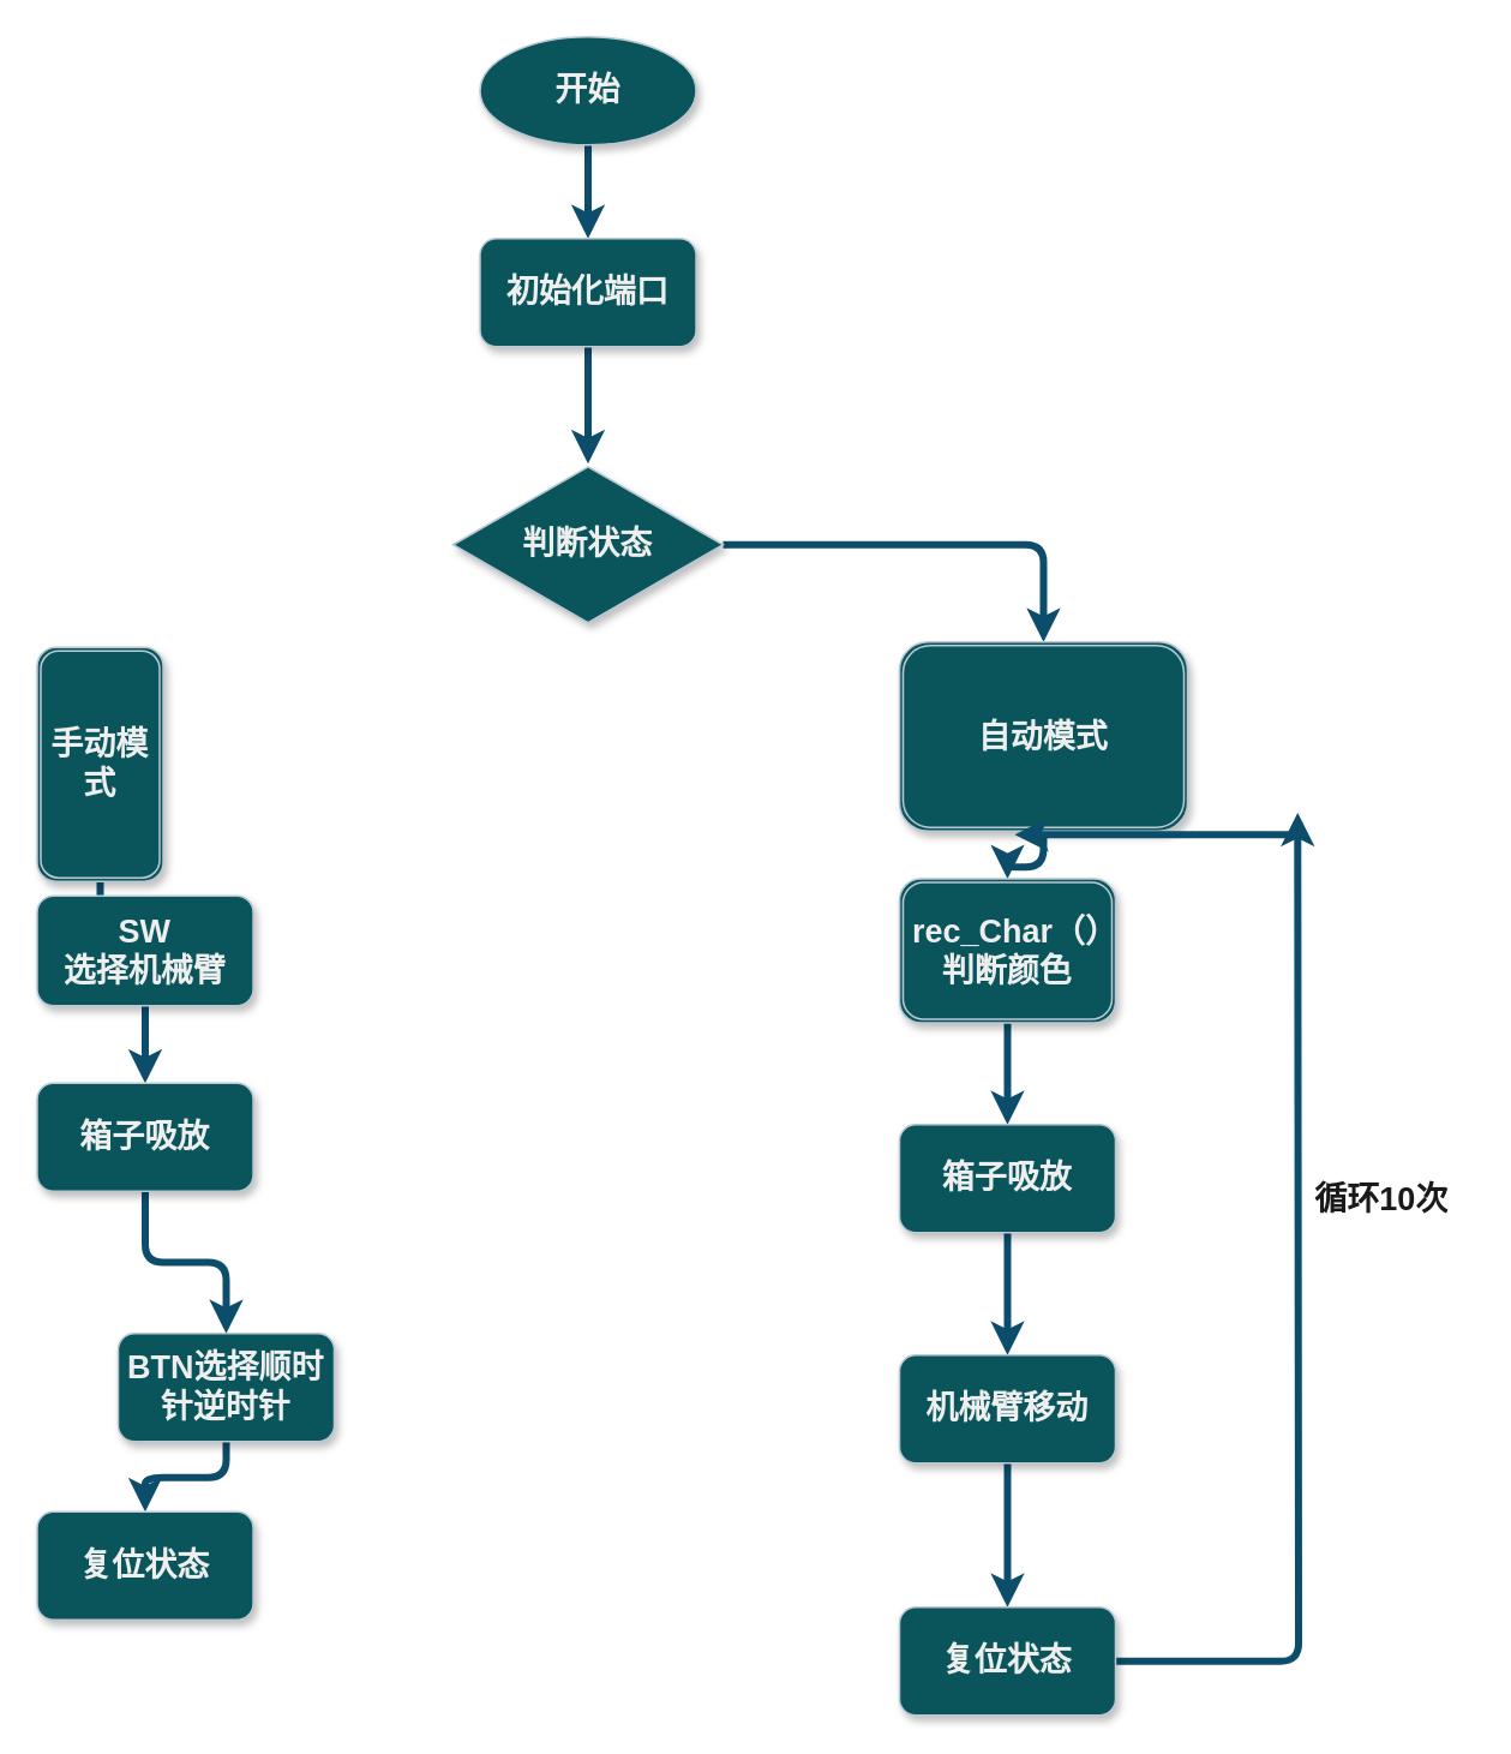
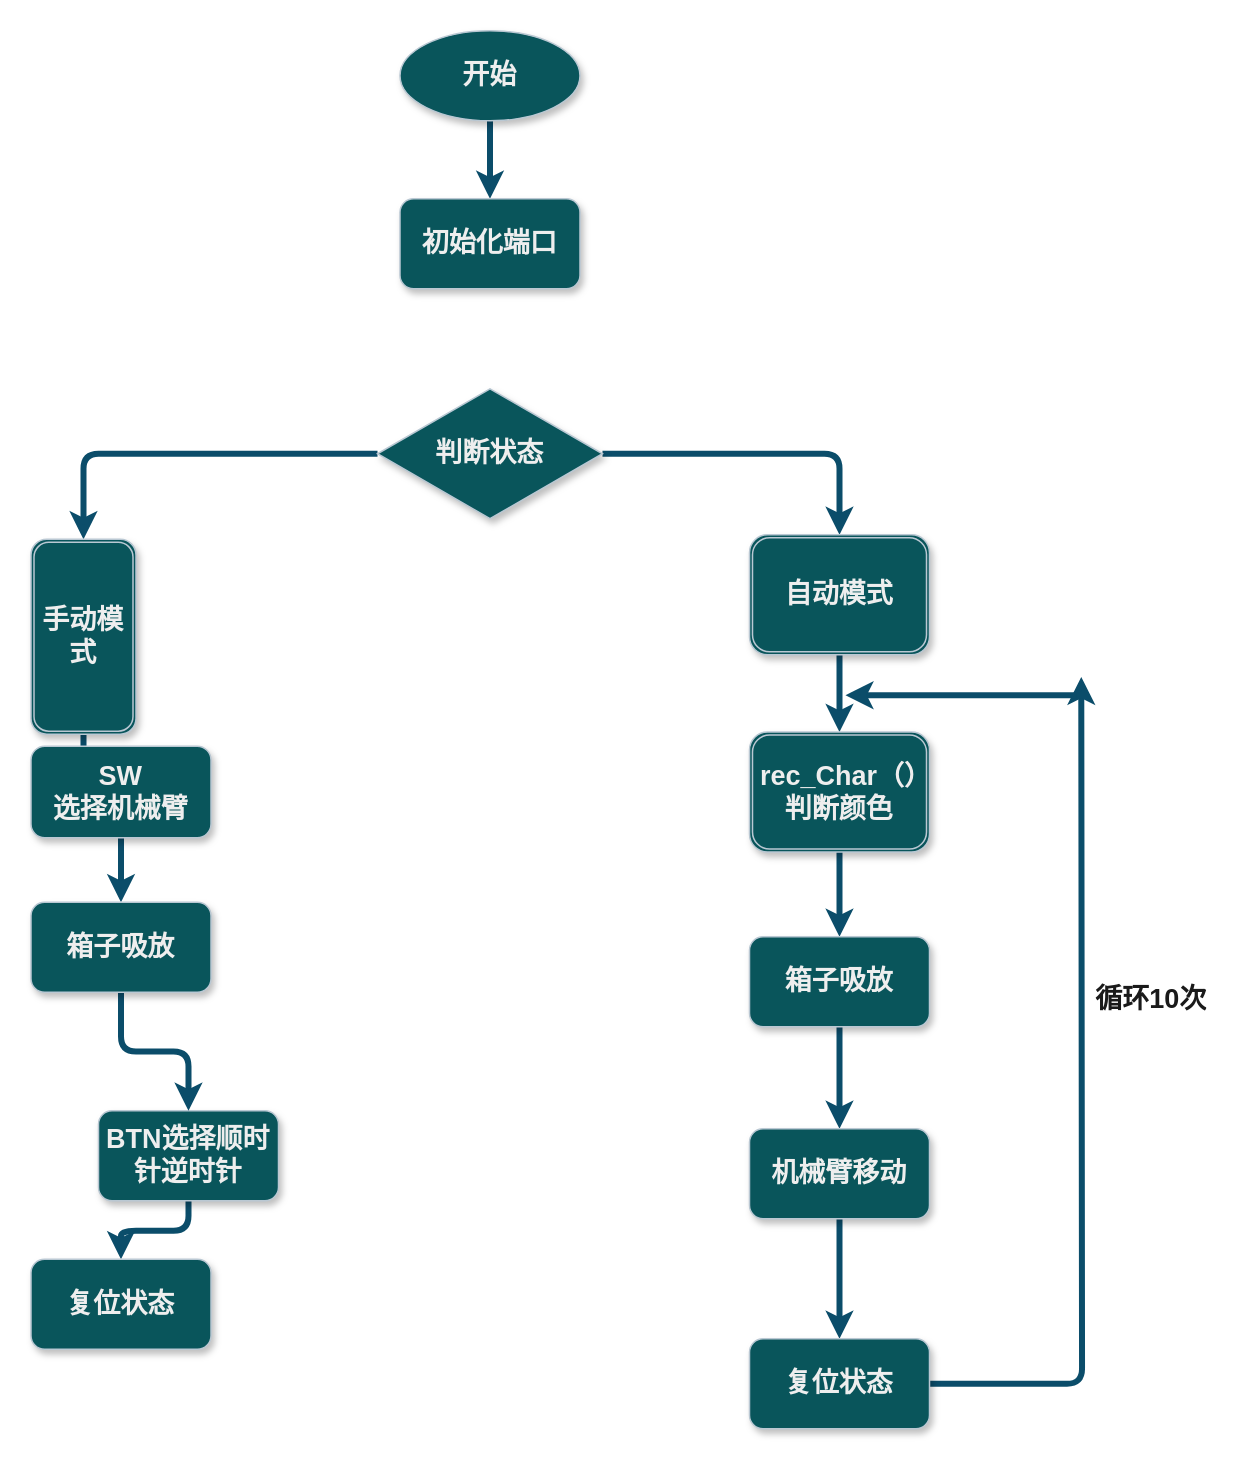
  <mxCell id="0" />
  <mxCell id="1" parent="0" />
  <mxCell id="2" style="edgeStyle=orthogonalEdgeStyle;rounded=1;sketch=0;orthogonalLoop=1;jettySize=auto;html=1;fontFamily=Helvetica;fontSize=18;fontColor=#EEEEEE;strokeColor=#0B4D6A;strokeWidth=4;" edge="1" parent="1" source="27"><mxGeometry relative="1" as="geometry"><mxPoint x="720.176" y="450.765" as="targetPoint" /></mxGeometry></mxCell>
  <mxCell id="3" value="" style="edgeStyle=orthogonalEdgeStyle;rounded=1;sketch=0;orthogonalLoop=1;jettySize=auto;html=1;fontFamily=Helvetica;fontSize=18;fontColor=#EEEEEE;strokeColor=#0B4D6A;strokeWidth=4;" edge="1" parent="1" source="4" target="6"><mxGeometry relative="1" as="geometry" /></mxCell>
  <mxCell id="4" value="&lt;b&gt;开始&lt;/b&gt;" style="ellipse;whiteSpace=wrap;html=1;shadow=1;glass=0;labelBackgroundColor=none;labelBorderColor=none;sketch=0;fontFamily=Helvetica;fontSize=18;fontColor=#EEEEEE;strokeColor=#BAC8D3;fillColor=#09555B;" vertex="1" parent="1"><mxGeometry x="266" y="20" width="120" height="60" as="geometry" /></mxCell>
- <mxCell id="5" style="edgeStyle=orthogonalEdgeStyle;rounded=1;sketch=0;orthogonalLoop=1;jettySize=auto;html=1;exitX=0.5;exitY=1;exitDx=0;exitDy=0;fontFamily=Helvetica;fontSize=18;fontColor=#EEEEEE;strokeColor=#0B4D6A;strokeWidth=4;" edge="1" parent="1" source="6" target="9"><mxGeometry relative="1" as="geometry"><mxPoint x="326" y="250" as="targetPoint" /></mxGeometry></mxCell>
  <mxCell id="6" value="&lt;b&gt;初始化端口&lt;/b&gt;" style="whiteSpace=wrap;html=1;fontSize=18;fillColor=#09555B;strokeColor=#BAC8D3;fontColor=#EEEEEE;rounded=1;shadow=1;glass=0;labelBackgroundColor=none;labelBorderColor=none;sketch=0;" vertex="1" parent="1"><mxGeometry x="266" y="132" width="120" height="60" as="geometry" /></mxCell>
+ <mxCell id="7" style="edgeStyle=orthogonalEdgeStyle;rounded=1;sketch=0;orthogonalLoop=1;jettySize=auto;html=1;fontFamily=Helvetica;fontSize=18;fontColor=#EEEEEE;strokeColor=#0B4D6A;strokeWidth=4;" edge="1" parent="1" source="9" target="11"><mxGeometry relative="1" as="geometry"><mxPoint x="140" y="394" as="targetPoint" /></mxGeometry></mxCell>
  <mxCell id="8" style="edgeStyle=orthogonalEdgeStyle;rounded=1;sketch=0;orthogonalLoop=1;jettySize=auto;html=1;fontFamily=Helvetica;fontSize=18;fontColor=#EEEEEE;strokeColor=#0B4D6A;strokeWidth=4;" edge="1" parent="1" source="9" target="13"><mxGeometry relative="1" as="geometry"><mxPoint x="552" y="368" as="targetPoint" /></mxGeometry></mxCell>
  <mxCell id="9" value="&lt;b&gt;判断状态&lt;/b&gt;" style="html=1;whiteSpace=wrap;aspect=fixed;shape=isoRectangle;rounded=1;shadow=1;glass=0;labelBackgroundColor=none;labelBorderColor=none;sketch=0;fontFamily=Helvetica;fontSize=18;fontColor=#EEEEEE;strokeColor=#BAC8D3;fillColor=#09555B;" vertex="1" parent="1"><mxGeometry x="251" y="257" width="150" height="90" as="geometry" /></mxCell>
  <mxCell id="10" value="" style="edgeStyle=orthogonalEdgeStyle;rounded=1;sketch=0;orthogonalLoop=1;jettySize=auto;html=1;fontFamily=Helvetica;fontSize=18;fontColor=#EEEEEE;strokeColor=#0B4D6A;strokeWidth=4;" edge="1" parent="1" source="11" target="15"><mxGeometry relative="1" as="geometry" /></mxCell>
  <mxCell id="11" value="手动模式" style="shape=ext;double=1;rounded=1;whiteSpace=wrap;html=1;shadow=1;glass=0;labelBackgroundColor=none;labelBorderColor=none;sketch=0;fontFamily=Helvetica;fontSize=18;fontColor=#EEEEEE;strokeColor=#BAC8D3;fillColor=#09555B;fontStyle=1" vertex="1" parent="1"><mxGeometry x="20" y="359" width="70" height="130" as="geometry" /></mxCell>
  <mxCell id="12" value="" style="edgeStyle=orthogonalEdgeStyle;rounded=1;sketch=0;orthogonalLoop=1;jettySize=auto;html=1;fontFamily=Helvetica;fontSize=18;fontColor=#EEEEEE;strokeColor=#0B4D6A;strokeWidth=4;" edge="1" parent="1" source="13" target="22"><mxGeometry relative="1" as="geometry"><mxPoint x="559" y="502" as="targetPoint" /></mxGeometry></mxCell>
- <mxCell id="13" value="自动模式" style="shape=ext;double=1;rounded=1;whiteSpace=wrap;html=1;shadow=1;glass=0;labelBackgroundColor=none;labelBorderColor=none;sketch=0;fontFamily=Helvetica;fontSize=18;fontColor=#EEEEEE;strokeColor=#BAC8D3;fillColor=#09555B;fontStyle=1" vertex="1" parent="1"><mxGeometry x="499" y="356" width="160" height="105" as="geometry" /></mxCell>
+ <mxCell id="13" value="自动模式" style="shape=ext;double=1;rounded=1;whiteSpace=wrap;html=1;shadow=1;glass=0;labelBackgroundColor=none;labelBorderColor=none;sketch=0;fontFamily=Helvetica;fontSize=18;fontColor=#EEEEEE;strokeColor=#BAC8D3;fillColor=#09555B;fontStyle=1" vertex="1" parent="1"><mxGeometry x="499" y="356" width="120" height="80" as="geometry" /></mxCell>
  <mxCell id="14" style="edgeStyle=orthogonalEdgeStyle;rounded=1;sketch=0;orthogonalLoop=1;jettySize=auto;html=1;exitX=0.5;exitY=1;exitDx=0;exitDy=0;entryX=0.5;entryY=0;entryDx=0;entryDy=0;fontFamily=Helvetica;fontSize=18;fontColor=#EEEEEE;strokeColor=#0B4D6A;strokeWidth=4;" edge="1" parent="1" source="15" target="20"><mxGeometry relative="1" as="geometry" /></mxCell>
  <mxCell id="15" value="SW&lt;br&gt;选择机械臂" style="whiteSpace=wrap;html=1;fontSize=18;fillColor=#09555B;strokeColor=#BAC8D3;fontColor=#EEEEEE;rounded=1;shadow=1;glass=0;labelBackgroundColor=none;labelBorderColor=none;sketch=0;fontStyle=1;" vertex="1" parent="1"><mxGeometry x="20" y="497" width="120" height="61" as="geometry" /></mxCell>
  <mxCell id="16" value="" style="edgeStyle=orthogonalEdgeStyle;rounded=1;sketch=0;orthogonalLoop=1;jettySize=auto;html=1;fontFamily=Helvetica;fontSize=18;fontColor=#EEEEEE;strokeColor=#0B4D6A;strokeWidth=4;" edge="1" parent="1" source="17" target="18"><mxGeometry relative="1" as="geometry" /></mxCell>
  <mxCell id="17" value="BTN选择顺时针逆时针" style="whiteSpace=wrap;html=1;fontSize=18;fillColor=#09555B;strokeColor=#BAC8D3;fontColor=#EEEEEE;rounded=1;shadow=1;glass=0;labelBackgroundColor=none;labelBorderColor=none;sketch=0;fontStyle=1;" vertex="1" parent="1"><mxGeometry x="65" y="740" width="120" height="60" as="geometry" /></mxCell>
  <mxCell id="18" value="复位状态" style="whiteSpace=wrap;html=1;fontSize=18;fillColor=#09555B;strokeColor=#BAC8D3;fontColor=#EEEEEE;rounded=1;shadow=1;glass=0;labelBackgroundColor=none;labelBorderColor=none;sketch=0;fontStyle=1;" vertex="1" parent="1"><mxGeometry x="20" y="839" width="120" height="60" as="geometry" /></mxCell>
  <mxCell id="19" style="edgeStyle=orthogonalEdgeStyle;rounded=1;sketch=0;orthogonalLoop=1;jettySize=auto;html=1;exitX=0.5;exitY=1;exitDx=0;exitDy=0;fontFamily=Helvetica;fontSize=18;fontColor=#EEEEEE;strokeColor=#0B4D6A;strokeWidth=4;" edge="1" parent="1" source="20" target="17"><mxGeometry relative="1" as="geometry" /></mxCell>
  <mxCell id="20" value="&lt;b&gt;箱子吸放&lt;/b&gt;" style="whiteSpace=wrap;html=1;fontSize=18;fillColor=#09555B;strokeColor=#BAC8D3;fontColor=#EEEEEE;rounded=1;shadow=1;glass=0;labelBackgroundColor=none;labelBorderColor=none;sketch=0;fontStyle=0;" vertex="1" parent="1"><mxGeometry x="20" y="601" width="120" height="60" as="geometry" /></mxCell>
  <mxCell id="21" value="" style="edgeStyle=orthogonalEdgeStyle;rounded=1;sketch=0;orthogonalLoop=1;jettySize=auto;html=1;fontFamily=Helvetica;fontSize=18;fontColor=#EEEEEE;strokeColor=#0B4D6A;strokeWidth=4;" edge="1" parent="1" source="22" target="24"><mxGeometry relative="1" as="geometry" /></mxCell>
  <mxCell id="22" value="&lt;b&gt;rec_Char（）判断颜色&lt;/b&gt;" style="shape=ext;double=1;rounded=1;whiteSpace=wrap;html=1;shadow=1;glass=0;labelBackgroundColor=none;labelBorderColor=none;sketch=0;fontFamily=Helvetica;fontSize=18;fontColor=#EEEEEE;strokeColor=#BAC8D3;fillColor=#09555B;" vertex="1" parent="1"><mxGeometry x="499" y="487.5" width="120" height="80" as="geometry" /></mxCell>
  <mxCell id="23" value="" style="edgeStyle=orthogonalEdgeStyle;rounded=1;sketch=0;orthogonalLoop=1;jettySize=auto;html=1;fontFamily=Helvetica;fontSize=18;fontColor=#EEEEEE;strokeColor=#0B4D6A;strokeWidth=4;" edge="1" parent="1" source="24" target="26"><mxGeometry relative="1" as="geometry" /></mxCell>
  <mxCell id="24" value="&lt;b&gt;箱子吸放&lt;/b&gt;" style="whiteSpace=wrap;html=1;fontSize=18;fillColor=#09555B;strokeColor=#BAC8D3;fontColor=#EEEEEE;rounded=1;shadow=1;glass=0;labelBackgroundColor=none;labelBorderColor=none;sketch=0;" vertex="1" parent="1"><mxGeometry x="499" y="624" width="120" height="60" as="geometry" /></mxCell>
  <mxCell id="25" value="" style="edgeStyle=orthogonalEdgeStyle;rounded=1;sketch=0;orthogonalLoop=1;jettySize=auto;html=1;fontFamily=Helvetica;fontSize=18;fontColor=#EEEEEE;strokeColor=#0B4D6A;strokeWidth=4;" edge="1" parent="1" source="26" target="27"><mxGeometry relative="1" as="geometry" /></mxCell>
  <mxCell id="26" value="&lt;b&gt;机械臂移动&lt;/b&gt;" style="whiteSpace=wrap;html=1;fontSize=18;fillColor=#09555B;strokeColor=#BAC8D3;fontColor=#EEEEEE;rounded=1;shadow=1;glass=0;labelBackgroundColor=none;labelBorderColor=none;sketch=0;" vertex="1" parent="1"><mxGeometry x="499" y="752" width="120" height="60" as="geometry" /></mxCell>
  <mxCell id="27" value="&lt;b&gt;复位状态&lt;/b&gt;" style="whiteSpace=wrap;html=1;fontSize=18;fillColor=#09555B;strokeColor=#BAC8D3;fontColor=#EEEEEE;rounded=1;shadow=1;glass=0;labelBackgroundColor=none;labelBorderColor=none;sketch=0;" vertex="1" parent="1"><mxGeometry x="499" y="892" width="120" height="60" as="geometry" /></mxCell>
  <mxCell id="28" value="" style="endArrow=classic;html=1;rounded=1;sketch=0;fontFamily=Helvetica;fontSize=18;fontColor=#EEEEEE;strokeColor=#0B4D6A;strokeWidth=4;" edge="1" parent="1"><mxGeometry width="50" height="50" relative="1" as="geometry"><mxPoint x="717" y="463" as="sourcePoint" /><mxPoint x="563" y="463" as="targetPoint" /></mxGeometry></mxCell>
  <mxCell id="29" value="&lt;h1&gt;&lt;font style=&quot;font-size: 18px&quot;&gt;循环10次&lt;/font&gt;&lt;/h1&gt;" style="text;html=1;strokeColor=none;fillColor=none;spacing=5;spacingTop=-20;whiteSpace=wrap;overflow=hidden;rounded=0;shadow=1;glass=0;labelBackgroundColor=none;labelBorderColor=none;sketch=0;fontFamily=Helvetica;fontSize=18;fontColor=#1A1A1A;" vertex="1" parent="1"><mxGeometry x="725" y="624" width="92" height="61" as="geometry" /></mxCell>
